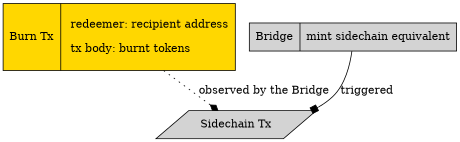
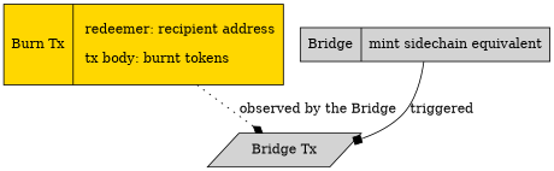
  strict digraph {
    node [fillcolor=lightgrey shape=record style=filled]
    n1 [fillcolor=gold label="Burn Tx |\n      redeemer: recipient address\l\n      tx body: burnt tokens\l\n    "]
-   n2 [label="Sidechain Tx" shape=parallelogram]
+   n2 [label="Bridge Tx" shape=parallelogram]
    n3 [label="Bridge|mint sidechain equivalent"]
    n1 -> n2 [arrowhead=diamond label="observed by the Bridge" style=dotted]
    n3 -> n2 [arrowhead=box label=triggered]
  }
